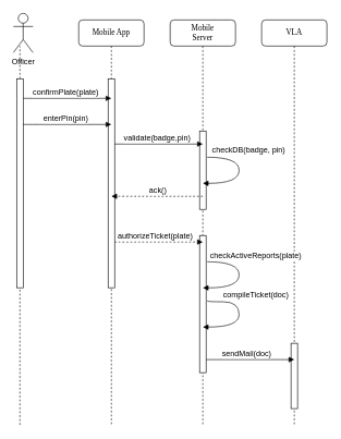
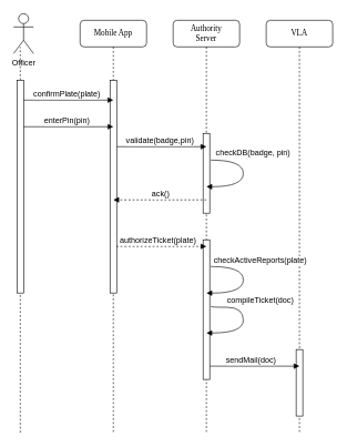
  <mxCell id="0" />
  <mxCell id="1" parent="0" />
  <mxCell id="2" value="VLA" style="shape=umlLifeline;perimeter=lifelinePerimeter;whiteSpace=wrap;html=1;container=1;collapsible=0;recursiveResize=0;outlineConnect=0;rounded=1;shadow=0;comic=0;labelBackgroundColor=none;strokeColor=#000000;strokeWidth=1;fillColor=#FFFFFF;fontFamily=Verdana;fontSize=12;fontColor=#000000;align=center;" vertex="1" parent="1"><mxGeometry x="400" y="30" width="100" height="620" as="geometry" /></mxCell>
  <mxCell id="3" value="Mobile App" style="shape=umlLifeline;perimeter=lifelinePerimeter;whiteSpace=wrap;html=1;container=1;collapsible=0;recursiveResize=0;outlineConnect=0;rounded=1;shadow=0;comic=0;labelBackgroundColor=none;strokeColor=#000000;strokeWidth=1;fillColor=#FFFFFF;fontFamily=Verdana;fontSize=12;fontColor=#000000;align=center;" parent="1" vertex="1"><mxGeometry x="120" y="30" width="100" height="620" as="geometry" /></mxCell>
  <mxCell id="4" value="" style="html=1;points=[];perimeter=orthogonalPerimeter;rounded=0;shadow=0;comic=0;labelBackgroundColor=none;strokeColor=#000000;strokeWidth=1;fillColor=#FFFFFF;fontFamily=Verdana;fontSize=12;fontColor=#000000;align=center;" vertex="1" parent="3"><mxGeometry x="45" y="90" width="10" height="320" as="geometry" /></mxCell>
  <mxCell id="5" value="Officer" style="shape=umlActor;verticalLabelPosition=bottom;labelBackgroundColor=#ffffff;verticalAlign=top;html=1;outlineConnect=0;" vertex="1" parent="1"><mxGeometry x="20" y="20" width="30" height="60" as="geometry" /></mxCell>
  <mxCell id="6" value="" style="endArrow=none;dashed=1;html=1;" edge="1" parent="1" source="7"><mxGeometry width="50" height="50" relative="1" as="geometry"><mxPoint x="30" y="610" as="sourcePoint" /><mxPoint x="30" y="70" as="targetPoint" /></mxGeometry></mxCell>
  <mxCell id="7" value="" style="html=1;points=[];perimeter=orthogonalPerimeter;rounded=0;shadow=0;comic=0;labelBackgroundColor=none;strokeColor=#000000;strokeWidth=1;fillColor=#FFFFFF;fontFamily=Verdana;fontSize=12;fontColor=#000000;align=center;" vertex="1" parent="1"><mxGeometry x="25" y="120" width="10" height="320" as="geometry" /></mxCell>
  <mxCell id="8" value="" style="endArrow=none;dashed=1;html=1;" edge="1" parent="1" target="7"><mxGeometry width="50" height="50" relative="1" as="geometry"><mxPoint x="30" y="650" as="sourcePoint" /><mxPoint x="30" y="70" as="targetPoint" /></mxGeometry></mxCell>
- <mxCell id="9" value="Mobile&lt;br&gt;Server" style="shape=umlLifeline;perimeter=lifelinePerimeter;whiteSpace=wrap;html=1;container=1;collapsible=0;recursiveResize=0;outlineConnect=0;rounded=1;shadow=0;comic=0;labelBackgroundColor=none;strokeColor=#000000;strokeWidth=1;fillColor=#FFFFFF;fontFamily=Verdana;fontSize=12;fontColor=#000000;align=center;" vertex="1" parent="1"><mxGeometry x="260" y="30" width="100" height="620" as="geometry" /></mxCell>
+ <mxCell id="9" value="Authority&lt;br&gt;Server" style="shape=umlLifeline;perimeter=lifelinePerimeter;whiteSpace=wrap;html=1;container=1;collapsible=0;recursiveResize=0;outlineConnect=0;rounded=1;shadow=0;comic=0;labelBackgroundColor=none;strokeColor=#000000;strokeWidth=1;fillColor=#FFFFFF;fontFamily=Verdana;fontSize=12;fontColor=#000000;align=center;" vertex="1" parent="1"><mxGeometry x="260" y="30" width="100" height="620" as="geometry" /></mxCell>
  <mxCell id="10" value="" style="html=1;points=[];perimeter=orthogonalPerimeter;rounded=0;shadow=0;comic=0;labelBackgroundColor=none;strokeColor=#000000;strokeWidth=1;fillColor=#FFFFFF;fontFamily=Verdana;fontSize=12;fontColor=#000000;align=center;" vertex="1" parent="9"><mxGeometry x="45" y="330" width="10" height="210" as="geometry" /></mxCell>
  <mxCell id="11" value="" style="html=1;points=[];perimeter=orthogonalPerimeter;rounded=0;shadow=0;comic=0;labelBackgroundColor=none;strokeColor=#000000;strokeWidth=1;fillColor=#FFFFFF;fontFamily=Verdana;fontSize=12;fontColor=#000000;align=center;" vertex="1" parent="9"><mxGeometry x="45" y="170" width="10" height="120" as="geometry" /></mxCell>
  <mxCell id="12" value="" style="endArrow=none;dashed=1;html=1;" edge="1" parent="1" source="13"><mxGeometry width="50" height="50" relative="1" as="geometry"><mxPoint x="450" y="610" as="sourcePoint" /><mxPoint x="450" y="530" as="targetPoint" /></mxGeometry></mxCell>
  <mxCell id="13" value="" style="html=1;points=[];perimeter=orthogonalPerimeter;rounded=0;shadow=0;comic=0;labelBackgroundColor=none;strokeColor=#000000;strokeWidth=1;fillColor=#FFFFFF;fontFamily=Verdana;fontSize=12;fontColor=#000000;align=center;" vertex="1" parent="1"><mxGeometry x="445" y="525" width="10" height="100" as="geometry" /></mxCell>
  <mxCell id="14" value="" style="html=1;verticalAlign=bottom;endArrow=block;labelBackgroundColor=none;fontFamily=Verdana;fontSize=12;edgeStyle=elbowEdgeStyle;elbow=vertical;" edge="1" parent="1"><mxGeometry x="-0.923" y="-261" relative="1" as="geometry"><mxPoint x="315" y="550" as="sourcePoint" /><Array as="points"><mxPoint x="320" y="550" /></Array><mxPoint x="450" y="550" as="targetPoint" /><mxPoint x="-259" y="-241" as="offset" /></mxGeometry></mxCell>
  <mxCell id="15" value="sendMail(doc)" style="text;html=1;resizable=0;points=[];align=center;verticalAlign=middle;labelBackgroundColor=#ffffff;" vertex="1" connectable="0" parent="14"><mxGeometry x="-0.139" y="6" relative="1" as="geometry"><mxPoint x="3" y="-4" as="offset" /></mxGeometry></mxCell>
  <mxCell id="16" value="" style="html=1;verticalAlign=bottom;endArrow=block;labelBackgroundColor=none;fontFamily=Verdana;fontSize=12;edgeStyle=elbowEdgeStyle;elbow=vertical;" edge="1" parent="1"><mxGeometry x="-0.923" y="-261" relative="1" as="geometry"><mxPoint x="35" y="150" as="sourcePoint" /><Array as="points"><mxPoint x="50" y="150" /></Array><mxPoint x="170" y="150" as="targetPoint" /><mxPoint x="-259" y="-241" as="offset" /></mxGeometry></mxCell>
  <mxCell id="17" value="confirmPlate(plate)" style="text;html=1;resizable=0;points=[];align=center;verticalAlign=middle;labelBackgroundColor=#ffffff;" vertex="1" connectable="0" parent="16"><mxGeometry x="-0.139" y="6" relative="1" as="geometry"><mxPoint x="6.5" y="-4" as="offset" /></mxGeometry></mxCell>
  <mxCell id="18" value="" style="html=1;verticalAlign=bottom;endArrow=block;labelBackgroundColor=none;fontFamily=Verdana;fontSize=12;edgeStyle=elbowEdgeStyle;elbow=vertical;" edge="1" parent="1"><mxGeometry x="-0.923" y="-261" relative="1" as="geometry"><mxPoint x="35" y="190" as="sourcePoint" /><Array as="points"><mxPoint x="50" y="190" /></Array><mxPoint x="170" y="190" as="targetPoint" /><mxPoint x="-259" y="-241" as="offset" /></mxGeometry></mxCell>
  <mxCell id="19" value="enterPin(pin)" style="text;html=1;resizable=0;points=[];align=center;verticalAlign=middle;labelBackgroundColor=#ffffff;direction=south;" vertex="1" connectable="0" parent="18"><mxGeometry x="-0.139" y="6" relative="1" as="geometry"><mxPoint x="6.5" y="-4" as="offset" /></mxGeometry></mxCell>
  <mxCell id="20" value="" style="html=1;verticalAlign=bottom;endArrow=block;labelBackgroundColor=none;fontFamily=Verdana;fontSize=12;edgeStyle=elbowEdgeStyle;elbow=vertical;" edge="1" parent="1"><mxGeometry x="-0.923" y="-261" relative="1" as="geometry"><mxPoint x="175" y="220" as="sourcePoint" /><Array as="points"><mxPoint x="185" y="220" /></Array><mxPoint x="310" y="220" as="targetPoint" /><mxPoint x="-259" y="-241" as="offset" /></mxGeometry></mxCell>
  <mxCell id="21" value="validate(badge,pin)" style="text;html=1;resizable=0;points=[];align=center;verticalAlign=middle;labelBackgroundColor=#ffffff;" vertex="1" connectable="0" parent="20"><mxGeometry x="-0.139" y="6" relative="1" as="geometry"><mxPoint x="6.5" y="-4" as="offset" /></mxGeometry></mxCell>
  <mxCell id="22" value="" style="html=1;verticalAlign=bottom;endArrow=block;labelBackgroundColor=none;fontFamily=Verdana;fontSize=12;edgeStyle=elbowEdgeStyle;elbow=vertical;dashed=1;" edge="1" parent="1"><mxGeometry x="-0.923" y="-261" relative="1" as="geometry"><mxPoint x="310" y="300" as="sourcePoint" /><Array as="points"><mxPoint x="180" y="300" /></Array><mxPoint x="170" y="300" as="targetPoint" /><mxPoint x="-259" y="-241" as="offset" /></mxGeometry></mxCell>
  <mxCell id="23" value="ack()" style="text;html=1;resizable=0;points=[];align=center;verticalAlign=middle;labelBackgroundColor=#ffffff;" vertex="1" connectable="0" parent="22"><mxGeometry x="-0.139" y="6" relative="1" as="geometry"><mxPoint x="-10" y="-16" as="offset" /></mxGeometry></mxCell>
  <mxCell id="24" value="" style="html=1;verticalAlign=bottom;endArrow=block;labelBackgroundColor=none;fontFamily=Verdana;fontSize=12;elbow=vertical;edgeStyle=orthogonalEdgeStyle;curved=1;exitX=1.066;exitY=0.713;exitPerimeter=0;" edge="1" parent="1"><mxGeometry x="1" y="-265" relative="1" as="geometry"><mxPoint x="316.667" y="240.167" as="sourcePoint" /><mxPoint x="310" y="280.167" as="targetPoint" /><Array as="points"><mxPoint x="365.5" y="240.5" /><mxPoint x="365.5" y="279.5" /></Array><mxPoint x="-264" y="245" as="offset" /></mxGeometry></mxCell>
  <mxCell id="25" value="checkDB(badge, pin)" style="text;html=1;resizable=0;points=[];align=center;verticalAlign=middle;labelBackgroundColor=#ffffff;" vertex="1" connectable="0" parent="24"><mxGeometry x="-0.106" y="-13" relative="1" as="geometry"><mxPoint x="27" y="-27" as="offset" /></mxGeometry></mxCell>
  <mxCell id="26" value="" style="html=1;verticalAlign=bottom;endArrow=block;labelBackgroundColor=none;fontFamily=Verdana;fontSize=12;edgeStyle=elbowEdgeStyle;elbow=vertical;dashed=1;" edge="1" parent="1"><mxGeometry x="-0.923" y="-261" relative="1" as="geometry"><mxPoint x="175" y="370" as="sourcePoint" /><Array as="points"><mxPoint x="180" y="370" /></Array><mxPoint x="310" y="370" as="targetPoint" /><mxPoint x="-259" y="-241" as="offset" /></mxGeometry></mxCell>
  <mxCell id="27" value="authorizeTicket(plate)" style="text;html=1;resizable=0;points=[];align=center;verticalAlign=middle;labelBackgroundColor=#ffffff;" vertex="1" connectable="0" parent="26"><mxGeometry x="-0.139" y="6" relative="1" as="geometry"><mxPoint x="3" y="-4" as="offset" /></mxGeometry></mxCell>
  <mxCell id="28" value="" style="html=1;verticalAlign=bottom;endArrow=block;labelBackgroundColor=none;fontFamily=Verdana;fontSize=12;elbow=vertical;edgeStyle=orthogonalEdgeStyle;curved=1;exitX=1.066;exitY=0.713;exitPerimeter=0;" edge="1" parent="1"><mxGeometry x="1" y="-265" relative="1" as="geometry"><mxPoint x="316.667" y="400.167" as="sourcePoint" /><mxPoint x="310" y="440.167" as="targetPoint" /><Array as="points"><mxPoint x="365.5" y="401" /><mxPoint x="365.5" y="440" /></Array><mxPoint x="-264" y="245" as="offset" /></mxGeometry></mxCell>
  <mxCell id="29" value="checkActiveReports(plate)" style="text;html=1;resizable=0;points=[];align=center;verticalAlign=middle;labelBackgroundColor=#ffffff;" vertex="1" connectable="0" parent="28"><mxGeometry x="-0.106" y="-13" relative="1" as="geometry"><mxPoint x="38" y="-24.5" as="offset" /></mxGeometry></mxCell>
  <mxCell id="30" value="" style="html=1;verticalAlign=bottom;endArrow=block;labelBackgroundColor=none;fontFamily=Verdana;fontSize=12;elbow=vertical;edgeStyle=orthogonalEdgeStyle;curved=1;exitX=1.066;exitY=0.713;exitPerimeter=0;" edge="1" parent="1"><mxGeometry x="1" y="-265" relative="1" as="geometry"><mxPoint x="316.667" y="460.167" as="sourcePoint" /><mxPoint x="310" y="500.167" as="targetPoint" /><Array as="points"><mxPoint x="365.5" y="461.5" /><mxPoint x="365.5" y="500.5" /></Array><mxPoint x="-264" y="245" as="offset" /></mxGeometry></mxCell>
  <mxCell id="31" value="compileTicket(doc)" style="text;html=1;resizable=0;points=[];align=center;verticalAlign=middle;labelBackgroundColor=#ffffff;" vertex="1" connectable="0" parent="30"><mxGeometry x="-0.106" y="-13" relative="1" as="geometry"><mxPoint x="38" y="-24.5" as="offset" /></mxGeometry></mxCell>
